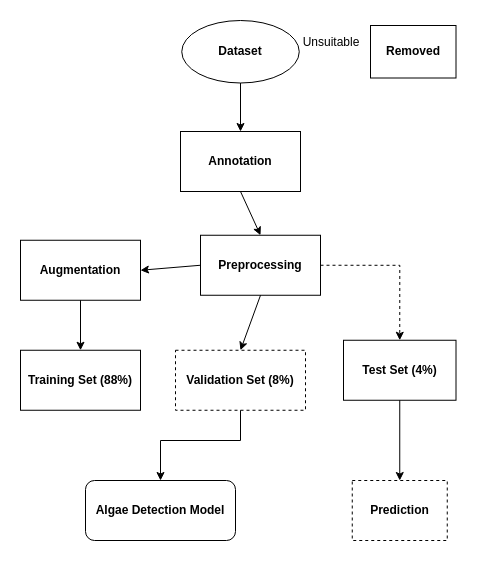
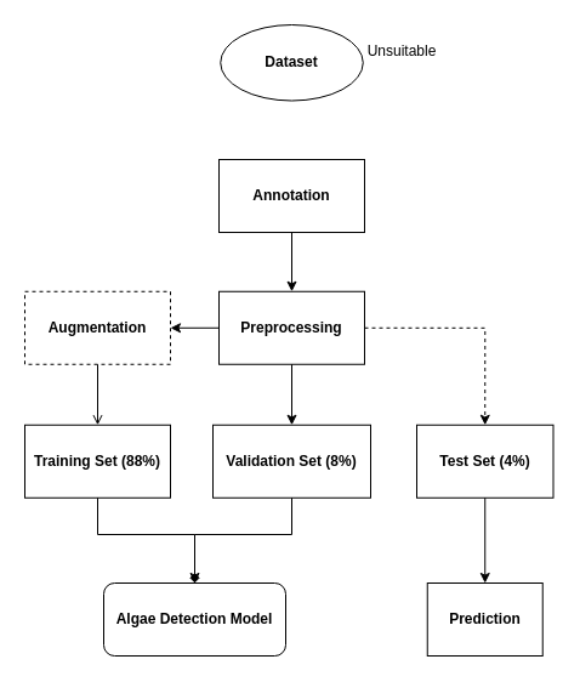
  <mxCell id="0" />
  <mxCell id="1" parent="0" />
  <mxCell id="2" value="&lt;b&gt;Dataset&lt;/b&gt;" style="ellipse;whiteSpace=wrap;html=1;" vertex="1" parent="1"><mxGeometry x="181.25" y="20" width="117.5" height="62.5" as="geometry" /></mxCell>
  <mxCell id="3" value="&lt;b&gt;Annotation&lt;/b&gt;" style="rounded=0;whiteSpace=wrap;html=1;" vertex="1" parent="1"><mxGeometry x="180" y="131" width="120" height="60" as="geometry" /></mxCell>
- <mxCell id="4" value="&lt;b&gt;Removed&lt;/b&gt;" style="rounded=0;whiteSpace=wrap;html=1;" vertex="1" parent="1"><mxGeometry x="370" y="25" width="85.5" height="52.5" as="geometry" /></mxCell>
  <mxCell id="5" value="&lt;div&gt;&lt;b&gt;Training Set (88%)&lt;/b&gt;&lt;/div&gt;" style="rounded=0;whiteSpace=wrap;html=1;" vertex="1" parent="1"><mxGeometry x="20" y="349.75" width="120" height="60" as="geometry" /></mxCell>
- <mxCell id="6" value="&lt;div&gt;&lt;b&gt;Validation Set (8%)&lt;/b&gt;&lt;/div&gt;" style="rounded=0;whiteSpace=wrap;html=1;dashed=1;" vertex="1" parent="1"><mxGeometry x="175" y="349.75" width="130" height="60" as="geometry" /></mxCell>
+ <mxCell id="6" value="&lt;div&gt;&lt;b&gt;Validation Set (8%)&lt;/b&gt;&lt;/div&gt;" style="rounded=0;whiteSpace=wrap;html=1;" vertex="1" parent="1"><mxGeometry x="175" y="349.75" width="130" height="60" as="geometry" /></mxCell>
  <mxCell id="7" value="&lt;b&gt;Algae Detection Model&lt;/b&gt;" style="whiteSpace=wrap;html=1;rounded=1;" vertex="1" parent="1"><mxGeometry x="85" y="480" width="150" height="60" as="geometry" /></mxCell>
- <mxCell id="8" value="&lt;div&gt;&lt;b&gt;Test Set (4%)&lt;/b&gt;&lt;/div&gt;" style="rounded=0;whiteSpace=wrap;html=1;" vertex="1" parent="1"><mxGeometry x="343" y="339.75" width="112.5" height="60" as="geometry" /></mxCell>
- <mxCell id="9" value="&lt;b&gt;Prediction&lt;/b&gt;" style="rounded=0;whiteSpace=wrap;html=1;dashed=1;" vertex="1" parent="1"><mxGeometry x="351.75" y="480" width="95" height="60" as="geometry" /></mxCell>
- <mxCell id="10" value="" style="endArrow=classic;html=1;rounded=0;exitX=0.5;exitY=1;exitDx=0;exitDy=0;entryX=0.5;entryY=0;entryDx=0;entryDy=0;" edge="1" parent="1" source="2" target="3"><mxGeometry width="50" height="50" relative="1" as="geometry"><mxPoint x="315" y="101.25" as="sourcePoint" /><mxPoint x="365" y="51.25" as="targetPoint" /></mxGeometry></mxCell>
+ <mxCell id="8" value="&lt;div&gt;&lt;b&gt;Test Set (4%)&lt;/b&gt;&lt;/div&gt;" style="rounded=0;whiteSpace=wrap;html=1;" vertex="1" parent="1"><mxGeometry x="343" y="349.75" width="112.5" height="60" as="geometry" /></mxCell>
+ <mxCell id="9" value="&lt;b&gt;Prediction&lt;/b&gt;" style="rounded=0;whiteSpace=wrap;html=1;" vertex="1" parent="1"><mxGeometry x="351.75" y="480" width="95" height="60" as="geometry" /></mxCell>
  <mxCell id="11" value="" style="endArrow=classic;html=1;rounded=0;exitX=0.5;exitY=1;exitDx=0;exitDy=0;entryX=0.5;entryY=0;entryDx=0;entryDy=0;" edge="1" parent="1" source="3" target="14"><mxGeometry width="50" height="50" relative="1" as="geometry"><mxPoint x="305" y="399.75" as="sourcePoint" /><mxPoint x="240" y="229.75" as="targetPoint" /></mxGeometry></mxCell>
  <mxCell id="12" value="" style="endArrow=classic;html=1;rounded=0;dashed=0;dashPattern=1 2;exitX=0.5;exitY=1;exitDx=0;exitDy=0;entryX=0.5;entryY=0;entryDx=0;entryDy=0;" edge="1" parent="1" source="8" target="9"><mxGeometry width="50" height="50" relative="1" as="geometry"><mxPoint x="489.25" y="469.75" as="sourcePoint" /><mxPoint x="539.25" y="419.75" as="targetPoint" /></mxGeometry></mxCell>
- <mxCell id="13" value="&lt;b&gt;Augmentation&lt;/b&gt;" style="rounded=0;whiteSpace=wrap;html=1;" vertex="1" parent="1"><mxGeometry x="20" y="239.75" width="120" height="60" as="geometry" /></mxCell>
- <mxCell id="14" value="&lt;b&gt;Preprocessing&lt;/b&gt;" style="rounded=0;whiteSpace=wrap;html=1;" vertex="1" parent="1"><mxGeometry x="200" y="234.75" width="120" height="60" as="geometry" /></mxCell>
+ <mxCell id="13" value="&lt;b&gt;Augmentation&lt;/b&gt;" style="rounded=0;whiteSpace=wrap;html=1;dashed=1;" vertex="1" parent="1"><mxGeometry x="20" y="239.75" width="120" height="60" as="geometry" /></mxCell>
+ <mxCell id="14" value="&lt;b&gt;Preprocessing&lt;/b&gt;" style="rounded=0;whiteSpace=wrap;html=1;" vertex="1" parent="1"><mxGeometry x="180" y="239.75" width="120" height="60" as="geometry" /></mxCell>
  <mxCell id="15" value="Unsuitable" style="text;html=1;align=center;verticalAlign=middle;whiteSpace=wrap;rounded=0;" vertex="1" parent="1"><mxGeometry x="295.75" y="37" width="70" height="10" as="geometry" /></mxCell>
  <mxCell id="16" value="" style="edgeStyle=segmentEdgeStyle;endArrow=classic;html=1;curved=0;rounded=0;endSize=6;startSize=6;exitX=1;exitY=0.5;exitDx=0;exitDy=0;entryX=0.5;entryY=0;entryDx=0;entryDy=0;dashed=1;" edge="1" parent="1" source="14" target="8"><mxGeometry width="50" height="50" relative="1" as="geometry"><mxPoint x="457.5" y="379.75" as="sourcePoint" /><mxPoint x="507.5" y="329.75" as="targetPoint" /></mxGeometry></mxCell>
- <mxCell id="17" value="" style="edgeStyle=elbowEdgeStyle;elbow=vertical;endArrow=classic;html=1;curved=0;rounded=0;endSize=6;startSize=6;entryX=0.5;entryY=0;entryDx=0;entryDy=0;exitX=0.5;exitY=1;exitDx=0;exitDy=0;" edge="1" parent="1" source="6" target="7"><mxGeometry width="50" height="50" relative="1" as="geometry"><mxPoint x="280" y="659.75" as="sourcePoint" /><mxPoint x="330" y="609.75" as="targetPoint" /><Array as="points"><mxPoint x="200" y="440" /></Array></mxGeometry></mxCell>
- <mxCell id="19" value="" style="endArrow=classic;html=1;rounded=0;exitX=0.5;exitY=1;exitDx=0;exitDy=0;entryX=0.5;entryY=0;entryDx=0;entryDy=0;" edge="1" parent="1" source="13" target="5"><mxGeometry width="50" height="50" relative="1" as="geometry"><mxPoint x="120" y="399.75" as="sourcePoint" /><mxPoint x="170" y="349.75" as="targetPoint" /></mxGeometry></mxCell>
+ <mxCell id="17" value="" style="edgeStyle=elbowEdgeStyle;elbow=vertical;endArrow=diamond;html=1;curved=0;rounded=0;endSize=6;startSize=6;entryX=0.5;entryY=0;entryDx=0;entryDy=0;exitX=0.5;exitY=1;exitDx=0;exitDy=0;" edge="1" parent="1" source="6" target="7"><mxGeometry width="50" height="50" relative="1" as="geometry"><mxPoint x="280" y="659.75" as="sourcePoint" /><mxPoint x="330" y="609.75" as="targetPoint" /><Array as="points"><mxPoint x="200" y="440" /></Array></mxGeometry></mxCell>
+ <mxCell id="18" value="" style="edgeStyle=elbowEdgeStyle;elbow=vertical;endArrow=classic;html=1;curved=0;rounded=0;endSize=6;startSize=6;exitX=0.5;exitY=1;exitDx=0;exitDy=0;entryX=0.5;entryY=0;entryDx=0;entryDy=0;" edge="1" parent="1" source="5" target="7"><mxGeometry width="50" height="50" relative="1" as="geometry"><mxPoint x="280" y="349.75" as="sourcePoint" /><mxPoint x="330" y="299.75" as="targetPoint" /><Array as="points"><mxPoint x="120" y="440" /></Array></mxGeometry></mxCell>
+ <mxCell id="19" value="" style="endArrow=open;html=1;rounded=0;exitX=0.5;exitY=1;exitDx=0;exitDy=0;entryX=0.5;entryY=0;entryDx=0;entryDy=0;" edge="1" parent="1" source="13" target="5"><mxGeometry width="50" height="50" relative="1" as="geometry"><mxPoint x="120" y="399.75" as="sourcePoint" /><mxPoint x="170" y="349.75" as="targetPoint" /></mxGeometry></mxCell>
  <mxCell id="20" value="" style="endArrow=classic;html=1;rounded=0;exitX=0.5;exitY=1;exitDx=0;exitDy=0;entryX=0.5;entryY=0;entryDx=0;entryDy=0;" edge="1" parent="1" source="14" target="6"><mxGeometry width="50" height="50" relative="1" as="geometry"><mxPoint x="130" y="399.75" as="sourcePoint" /><mxPoint x="180" y="349.75" as="targetPoint" /></mxGeometry></mxCell>
  <mxCell id="21" value="" style="endArrow=classic;html=1;rounded=0;exitX=0;exitY=0.5;exitDx=0;exitDy=0;entryX=1;entryY=0.5;entryDx=0;entryDy=0;" edge="1" parent="1" source="14" target="13"><mxGeometry width="50" height="50" relative="1" as="geometry"><mxPoint x="130" y="399.75" as="sourcePoint" /><mxPoint x="180" y="349.75" as="targetPoint" /></mxGeometry></mxCell>
